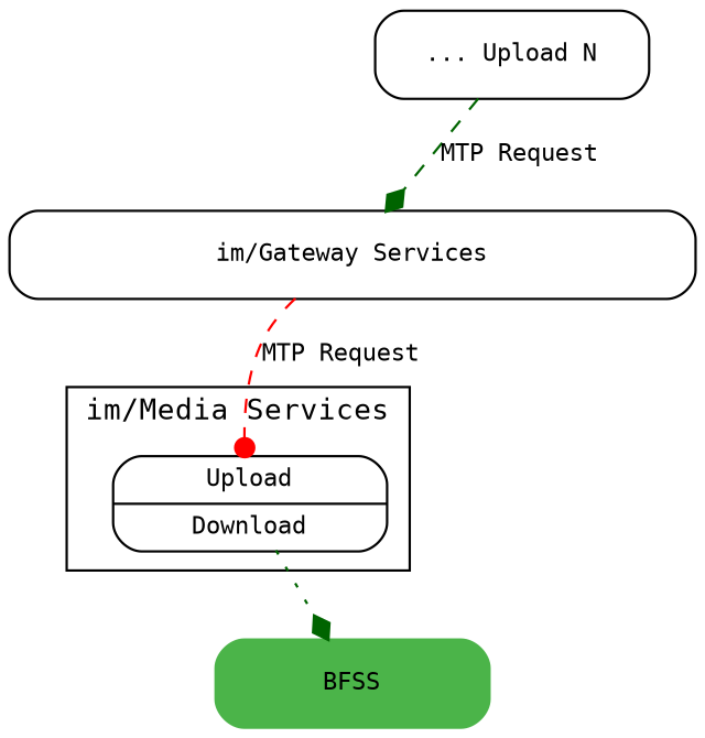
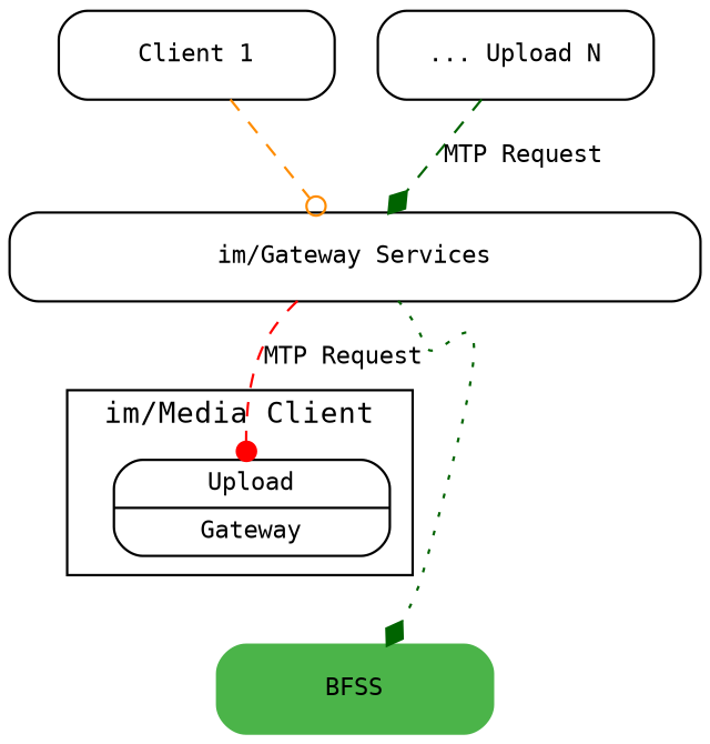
  digraph {
    fontname=Consolas
    fontsize=12
    node [fontname=Consolas fontsize=10 shape=Mrecord]
    edge [arrowhead=diamond color=darkgreen fontname=Consolas fontsize=10 style=dashed]
-   n1 [label="{Upload |Download }" width=1.6]
+   n1 [label="{Upload |Gateway }" width=1.6]
    n2 [color="#4BB449" label=BFSS style=filled width=1.6]
    n3 [label="im/Gateway Services" width=4]
+   n4 [label="Client 1" width=1.6]
    n5 [label="... Upload N" width=1.6]
    subgraph cluster_1 {
-     label="im/Media Services"
+     label="im/Media Client"
      rankdir=LR
      n1
    }
-   n1 -> n2 [style=dotted]
+   n3 -> n2 [style=dotted]
    n3 -> n1 [arrowhead=dot color=red label="MTP Request"]
+   n4 -> n3 [arrowhead=odot color=darkorange]
    n5 -> n3 [label="MTP Request"]
  }
